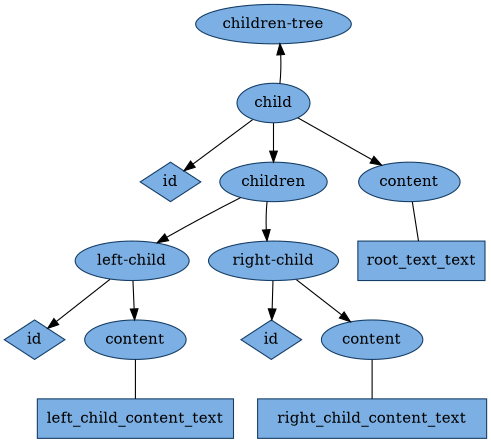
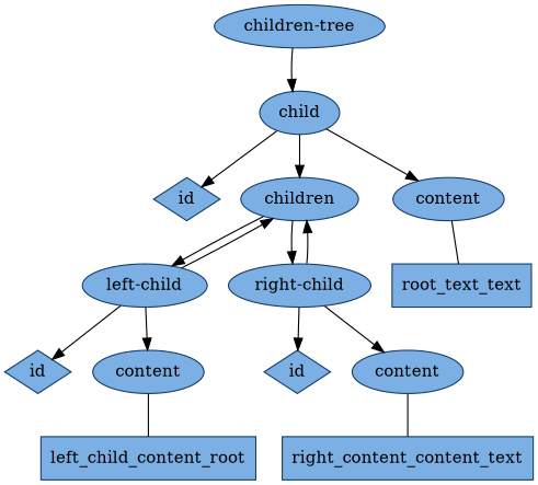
  digraph {
    fontname="DejaVu Serif"
    node [color="#153d66" fillcolor="#7cb0e4" fontname="DejaVu Serif" peripheries=1 shape=ellipse style=filled]
    edge [arrowhead=normal fontname="DejaVu Serif"]
    n1 [label="children-tree"]
    n2 [label=child]
    n3 [label=id shape=diamond]
    n4 [label=children]
    n5 [label=content]
    n6 [label=root_text_text shape=box]
    n7 [label="left-child"]
    n8 [label=id shape=diamond]
    n9 [label=content]
-   left_child_content_text [shape=box]
+   left_child_content_text [shape=box label=left_child_content_root]
    n11 [label="right-child"]
    n12 [label=id shape=diamond]
    n13 [label=content]
-   right_child_content_text [shape=box]
+   right_child_content_text [shape=box label=right_content_content_text]
    subgraph sub_1 {
      n1
    }
    subgraph sub_2 {
      n2
    }
    subgraph sub_3 {
      n3
    }
    subgraph sub_4 {
      n4
    }
    subgraph sub_5 {
      n5
    }
    subgraph sub_6 {
      n6
    }
    subgraph sub_7 {
      n7
    }
    subgraph sub_8 {
      n8
    }
    subgraph sub_9 {
      n9
    }
    subgraph sub_10 {
      left_child_content_text
    }
    subgraph sub_11 {
      n11
    }
    subgraph sub_12 {
      n12
    }
    subgraph sub_13 {
      n13
    }
    subgraph sub_14 {
      right_child_content_text
    }
-   n2 -> n1
+   n1 -> n2
    n2 -> n3
    n2 -> n4
    n2 -> n5
    n4 -> n7
    n4 -> n11
    n5 -> n6 [arrowhead=none]
+   n7 -> n4
    n7 -> n8
    n7 -> n9
    n9 -> left_child_content_text [arrowhead=none]
+   n11 -> n4
    n11 -> n12
    n11 -> n13
    n13 -> right_child_content_text [arrowhead=none]
  }
